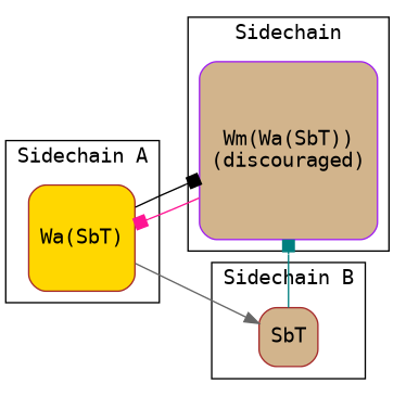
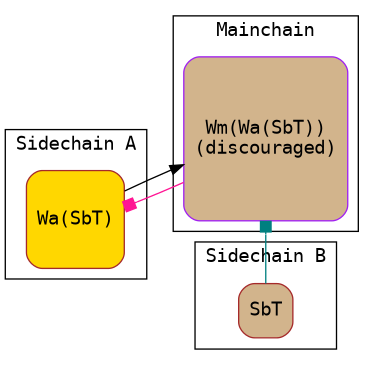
  digraph {
    fontname="DejaVu Sans Mono"
    rankdir=LR
    node [color=brown fillcolor=tan fontname="DejaVu Sans Mono" shape=square style="rounded,filled"]
    edge [arrowhead=normal fontname="DejaVu Sans Mono"]
    n1 [fillcolor=gold label="Wa(SbT)"]
    n2 [color=purple label="Wm(Wa(SbT))\n(discouraged)"]
    n3 [label=SbT]
    subgraph cluster_1 {
      label="Sidechain A"
      n1
    }
    subgraph cluster_2 {
-     label=Sidechain
+     label=Mainchain
      n2
    }
    subgraph cluster_3 {
      label="Sidechain B"
      n3
    }
-   n1 -> n2 [arrowhead=box color=black]
-   n1 -> n3 [color=gray40]
+   n1 -> n2 [color=black]
    n2 -> n1 [arrowhead=box color=deeppink]
    n3 -> n2 [arrowhead=box color=teal]
  }
